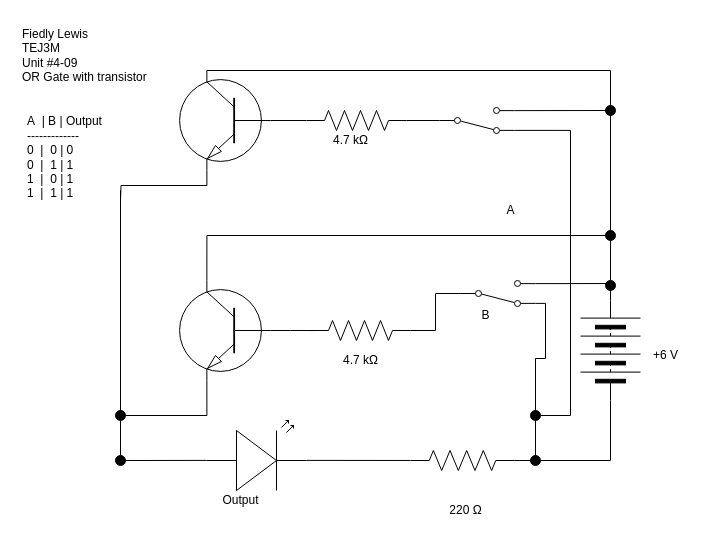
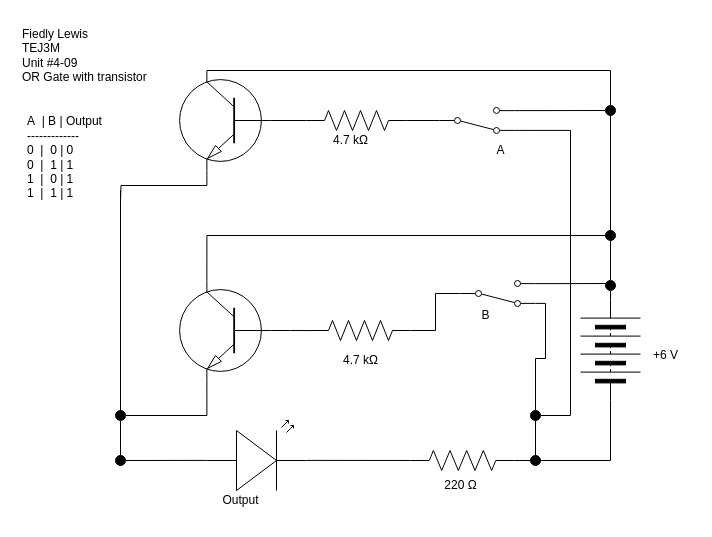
  <mxCell id="0" />
  <mxCell id="1" parent="0" />
  <mxCell id="2" value="Fiedly Lewis&lt;br&gt;TEJ3M&lt;br&gt;Unit #4-09&lt;br&gt;OR Gate with transistor" style="text;html=1;align=left;verticalAlign=middle;resizable=0;points=[];autosize=1;strokeColor=none;fillColor=none;" parent="1" vertex="1"><mxGeometry x="20" y="20" width="150" height="70" as="geometry" /></mxCell>
  <mxCell id="3" value="+6 V" style="text;html=1;align=center;verticalAlign=middle;resizable=0;points=[];autosize=1;strokeColor=none;fillColor=none;" parent="1" vertex="1"><mxGeometry x="640" y="340" width="50" height="30" as="geometry" /></mxCell>
- <mxCell id="4" value="220 Ω" style="text;html=1;align=center;verticalAlign=middle;resizable=0;points=[];autosize=1;strokeColor=none;fillColor=none;" parent="1" vertex="1"><mxGeometry x="435" y="495" width="60" height="30" as="geometry" /></mxCell>
+ <mxCell id="4" value="220 Ω" style="text;html=1;align=center;verticalAlign=middle;resizable=0;points=[];autosize=1;strokeColor=none;fillColor=none;" parent="1" vertex="1"><mxGeometry x="430" y="470" width="60" height="30" as="geometry" /></mxCell>
  <mxCell id="5" value="A&amp;nbsp; | B | Output&lt;br&gt;-------------&lt;br&gt;&lt;div style=&quot;&quot;&gt;&lt;span style=&quot;background-color: initial;&quot;&gt;0&amp;nbsp; |&amp;nbsp; 0 | 0&lt;/span&gt;&lt;/div&gt;0&amp;nbsp; |&amp;nbsp; 1 | 1&lt;br&gt;1&amp;nbsp; |&amp;nbsp; 0 | 1&lt;br&gt;1&amp;nbsp; |&amp;nbsp; 1 | 1&amp;nbsp;" style="text;html=1;align=left;verticalAlign=middle;resizable=0;points=[];autosize=1;strokeColor=none;fillColor=none;" parent="1" vertex="1"><mxGeometry x="25" y="107" width="100" height="100" as="geometry" /></mxCell>
  <mxCell id="6" style="edgeStyle=orthogonalEdgeStyle;html=1;exitX=0;exitY=0.5;exitDx=0;exitDy=0;exitPerimeter=0;entryX=0.027;entryY=0.503;entryDx=0;entryDy=0;entryPerimeter=0;rounded=0;endArrow=none;endFill=0;" parent="1" source="9" target="15" edge="1"><mxGeometry relative="1" as="geometry" /></mxCell>
  <mxCell id="7" style="edgeStyle=orthogonalEdgeStyle;html=1;exitX=0.7;exitY=1;exitDx=0;exitDy=0;exitPerimeter=0;entryX=1;entryY=0.5;entryDx=0;entryDy=0;endArrow=none;endFill=0;rounded=0;" edge="1" parent="1" source="9" target="49"><mxGeometry relative="1" as="geometry" /></mxCell>
  <mxCell id="8" style="edgeStyle=orthogonalEdgeStyle;rounded=0;html=1;exitX=0.7;exitY=0;exitDx=0;exitDy=0;exitPerimeter=0;entryX=0;entryY=0.5;entryDx=0;entryDy=0;endArrow=none;endFill=0;" edge="1" parent="1" source="9" target="51"><mxGeometry relative="1" as="geometry" /></mxCell>
  <mxCell id="9" value="" style="verticalLabelPosition=bottom;shadow=0;dashed=0;align=center;html=1;verticalAlign=top;shape=mxgraph.electrical.transistors.npn_transistor_1;flipV=0;flipH=1;" parent="1" vertex="1"><mxGeometry x="177.05" y="280" width="95" height="100" as="geometry" /></mxCell>
  <mxCell id="10" style="edgeStyle=none;html=1;exitX=1;exitY=0.57;exitDx=0;exitDy=0;exitPerimeter=0;endArrow=none;endFill=0;" parent="1" source="12" target="13" edge="1"><mxGeometry relative="1" as="geometry" /></mxCell>
  <mxCell id="11" style="edgeStyle=none;html=1;exitX=0;exitY=0.57;exitDx=0;exitDy=0;exitPerimeter=0;endArrow=none;endFill=0;startArrow=none;" edge="1" parent="1" source="47"><mxGeometry relative="1" as="geometry"><mxPoint x="120" y="460" as="targetPoint" /></mxGeometry></mxCell>
  <mxCell id="12" value="" style="verticalLabelPosition=bottom;shadow=0;dashed=0;align=center;html=1;verticalAlign=top;shape=mxgraph.electrical.opto_electronics.led_2;pointerEvents=1;" parent="1" vertex="1"><mxGeometry x="206" y="420" width="100" height="70" as="geometry" /></mxCell>
  <mxCell id="13" value="" style="pointerEvents=1;verticalLabelPosition=bottom;shadow=0;dashed=0;align=center;html=1;verticalAlign=top;shape=mxgraph.electrical.resistors.resistor_2;" parent="1" vertex="1"><mxGeometry x="410" y="450" width="104" height="20" as="geometry" /></mxCell>
  <mxCell id="14" style="edgeStyle=orthogonalEdgeStyle;html=1;exitX=1;exitY=0.5;exitDx=0;exitDy=0;exitPerimeter=0;entryX=0;entryY=0.5;entryDx=0;entryDy=0;endArrow=none;endFill=0;rounded=0;" parent="1" source="15" target="18" edge="1"><mxGeometry relative="1" as="geometry" /></mxCell>
  <mxCell id="15" value="" style="pointerEvents=1;verticalLabelPosition=bottom;shadow=0;dashed=0;align=center;html=1;verticalAlign=top;shape=mxgraph.electrical.resistors.resistor_2;" parent="1" vertex="1"><mxGeometry x="310" y="320" width="100" height="20" as="geometry" /></mxCell>
  <mxCell id="16" style="edgeStyle=orthogonalEdgeStyle;rounded=0;html=1;exitX=1;exitY=0.88;exitDx=0;exitDy=0;endArrow=none;endFill=0;startArrow=none;" parent="1" source="30" edge="1"><mxGeometry relative="1" as="geometry"><mxPoint x="535" y="460" as="targetPoint" /><Array as="points"><mxPoint x="535" y="418" /></Array></mxGeometry></mxCell>
  <mxCell id="17" style="edgeStyle=orthogonalEdgeStyle;rounded=0;html=1;exitX=1;exitY=0.12;exitDx=0;exitDy=0;endArrow=none;endFill=0;" parent="1" source="18" edge="1"><mxGeometry relative="1" as="geometry"><mxPoint x="610" y="283" as="targetPoint" /></mxGeometry></mxCell>
  <mxCell id="18" value="" style="shape=mxgraph.electrical.electro-mechanical.twoWaySwitch;aspect=fixed;elSwitchState=2;flipH=0;flipV=1;" parent="1" vertex="1"><mxGeometry x="460" y="280" width="75" height="26" as="geometry" /></mxCell>
  <mxCell id="19" style="edgeStyle=orthogonalEdgeStyle;rounded=0;html=1;exitX=0;exitY=0.5;exitDx=0;exitDy=0;entryX=1;entryY=0.5;entryDx=0;entryDy=0;entryPerimeter=0;endArrow=none;endFill=0;startArrow=none;" parent="1" source="23" target="13" edge="1"><mxGeometry relative="1" as="geometry" /></mxCell>
  <mxCell id="20" style="edgeStyle=orthogonalEdgeStyle;rounded=0;html=1;exitX=1;exitY=0.5;exitDx=0;exitDy=0;entryX=0.5;entryY=1;entryDx=0;entryDy=0;endArrow=none;endFill=0;" parent="1" source="21" target="25" edge="1"><mxGeometry relative="1" as="geometry" /></mxCell>
  <mxCell id="21" value="" style="pointerEvents=1;verticalLabelPosition=bottom;shadow=0;dashed=0;align=center;html=1;verticalAlign=top;shape=mxgraph.electrical.miscellaneous.batteryStack;direction=south;rotation=-180;" parent="1" vertex="1"><mxGeometry x="580" y="300" width="60" height="100" as="geometry" /></mxCell>
  <mxCell id="22" value="" style="edgeStyle=orthogonalEdgeStyle;rounded=0;html=1;exitX=0;exitY=0.5;exitDx=0;exitDy=0;entryX=1;entryY=0.5;entryDx=0;entryDy=0;entryPerimeter=0;endArrow=none;endFill=0;" parent="1" source="21" target="23" edge="1"><mxGeometry relative="1" as="geometry"><mxPoint x="610" y="400" as="sourcePoint" /><mxPoint x="514" y="460" as="targetPoint" /></mxGeometry></mxCell>
  <mxCell id="23" value="" style="ellipse;whiteSpace=wrap;html=1;aspect=fixed;strokeColor=#000000;fillColor=#000000;" parent="1" vertex="1"><mxGeometry x="530" y="455" width="10" height="10" as="geometry" /></mxCell>
  <mxCell id="24" style="edgeStyle=none;rounded=0;html=1;exitX=0.5;exitY=0;exitDx=0;exitDy=0;endArrow=none;endFill=0;startArrow=none;" parent="1" source="42" edge="1"><mxGeometry relative="1" as="geometry"><mxPoint x="610" y="70" as="targetPoint" /></mxGeometry></mxCell>
  <mxCell id="25" value="" style="ellipse;whiteSpace=wrap;html=1;aspect=fixed;strokeColor=#000000;fillColor=#000000;" parent="1" vertex="1"><mxGeometry x="605" y="280" width="10" height="10" as="geometry" /></mxCell>
  <mxCell id="26" value="4.7 kΩ" style="text;html=1;align=center;verticalAlign=middle;resizable=0;points=[];autosize=1;strokeColor=none;fillColor=none;" parent="1" vertex="1"><mxGeometry x="330" y="345" width="60" height="30" as="geometry" /></mxCell>
  <mxCell id="27" value="Output" style="text;html=1;align=center;verticalAlign=middle;resizable=0;points=[];autosize=1;strokeColor=none;fillColor=none;" parent="1" vertex="1"><mxGeometry x="210" y="485" width="60" height="30" as="geometry" /></mxCell>
  <mxCell id="28" value="B" style="text;html=1;align=center;verticalAlign=middle;resizable=0;points=[];autosize=1;strokeColor=none;fillColor=none;" parent="1" vertex="1"><mxGeometry x="470" y="300" width="30" height="30" as="geometry" /></mxCell>
  <mxCell id="29" value="" style="edgeStyle=orthogonalEdgeStyle;rounded=0;html=1;exitX=1;exitY=0.88;exitDx=0;exitDy=0;endArrow=none;endFill=0;" parent="1" source="18" target="30" edge="1"><mxGeometry relative="1" as="geometry"><mxPoint x="535" y="460" as="targetPoint" /><mxPoint x="535" y="302.88" as="sourcePoint" /></mxGeometry></mxCell>
  <mxCell id="30" value="" style="ellipse;whiteSpace=wrap;html=1;aspect=fixed;strokeColor=#000000;fillColor=#000000;" parent="1" vertex="1"><mxGeometry x="530" y="410" width="10" height="10" as="geometry" /></mxCell>
  <mxCell id="31" style="edgeStyle=none;rounded=0;html=1;exitX=0;exitY=0.5;exitDx=0;exitDy=0;exitPerimeter=0;entryX=0;entryY=0.5;entryDx=0;entryDy=0;entryPerimeter=0;endArrow=none;endFill=0;" parent="1" source="34" target="36" edge="1"><mxGeometry relative="1" as="geometry" /></mxCell>
  <mxCell id="32" style="edgeStyle=none;rounded=0;html=1;exitX=0.7;exitY=0;exitDx=0;exitDy=0;exitPerimeter=0;endArrow=none;endFill=0;" parent="1" source="34" edge="1"><mxGeometry relative="1" as="geometry"><mxPoint x="610" y="70" as="targetPoint" /></mxGeometry></mxCell>
  <mxCell id="33" style="edgeStyle=orthogonalEdgeStyle;rounded=0;html=1;exitX=0.7;exitY=1;exitDx=0;exitDy=0;exitPerimeter=0;endArrow=none;endFill=0;" edge="1" parent="1" source="34"><mxGeometry relative="1" as="geometry"><mxPoint x="120" y="200" as="targetPoint" /></mxGeometry></mxCell>
  <mxCell id="34" value="" style="verticalLabelPosition=bottom;shadow=0;dashed=0;align=center;html=1;verticalAlign=top;shape=mxgraph.electrical.transistors.npn_transistor_1;flipV=0;flipH=1;" parent="1" vertex="1"><mxGeometry x="177.05" y="70" width="95" height="100" as="geometry" /></mxCell>
  <mxCell id="35" style="edgeStyle=none;rounded=0;html=1;exitX=1;exitY=0.5;exitDx=0;exitDy=0;exitPerimeter=0;entryX=0;entryY=0.5;entryDx=0;entryDy=0;endArrow=none;endFill=0;" parent="1" source="36" target="39" edge="1"><mxGeometry relative="1" as="geometry" /></mxCell>
  <mxCell id="36" value="" style="pointerEvents=1;verticalLabelPosition=bottom;shadow=0;dashed=0;align=center;html=1;verticalAlign=top;shape=mxgraph.electrical.resistors.resistor_2;" parent="1" vertex="1"><mxGeometry x="306" y="110" width="100" height="20" as="geometry" /></mxCell>
  <mxCell id="37" style="edgeStyle=none;rounded=0;html=1;exitX=1;exitY=0.12;exitDx=0;exitDy=0;entryX=0;entryY=0.5;entryDx=0;entryDy=0;endArrow=none;endFill=0;" parent="1" source="39" target="42" edge="1"><mxGeometry relative="1" as="geometry" /></mxCell>
  <mxCell id="38" style="edgeStyle=orthogonalEdgeStyle;rounded=0;html=1;exitX=1;exitY=0.88;exitDx=0;exitDy=0;entryX=1;entryY=0.5;entryDx=0;entryDy=0;endArrow=none;endFill=0;" parent="1" source="39" target="30" edge="1"><mxGeometry relative="1" as="geometry"><Array as="points"><mxPoint x="570" y="130" /><mxPoint x="570" y="415" /></Array></mxGeometry></mxCell>
  <mxCell id="39" value="" style="shape=mxgraph.electrical.electro-mechanical.twoWaySwitch;aspect=fixed;elSwitchState=2;flipH=0;flipV=1;" parent="1" vertex="1"><mxGeometry x="439" y="107" width="75" height="26" as="geometry" /></mxCell>
  <mxCell id="40" value="" style="ellipse;whiteSpace=wrap;html=1;aspect=fixed;strokeColor=#000000;fillColor=#000000;" parent="1" vertex="1"><mxGeometry x="615" y="290" as="geometry" /></mxCell>
  <mxCell id="41" value="" style="edgeStyle=none;rounded=0;html=1;exitX=0.5;exitY=0;exitDx=0;exitDy=0;endArrow=none;endFill=0;startArrow=none;" parent="1" source="51" target="42" edge="1"><mxGeometry relative="1" as="geometry"><mxPoint x="610" y="70" as="targetPoint" /><mxPoint x="610" y="280" as="sourcePoint" /></mxGeometry></mxCell>
  <mxCell id="42" value="" style="ellipse;whiteSpace=wrap;html=1;aspect=fixed;strokeColor=#000000;fillColor=#000000;" parent="1" vertex="1"><mxGeometry x="605" y="105" width="10" height="10" as="geometry" /></mxCell>
- <mxCell id="43" value="A" style="text;html=1;align=center;verticalAlign=middle;resizable=0;points=[];autosize=1;strokeColor=none;fillColor=none;" parent="1" vertex="1"><mxGeometry x="495" y="195" width="30" height="30" as="geometry" /></mxCell>
+ <mxCell id="43" value="A" style="text;html=1;align=center;verticalAlign=middle;resizable=0;points=[];autosize=1;strokeColor=none;fillColor=none;" parent="1" vertex="1"><mxGeometry x="485" y="135" width="30" height="30" as="geometry" /></mxCell>
  <mxCell id="44" value="4.7 kΩ" style="text;html=1;align=center;verticalAlign=middle;resizable=0;points=[];autosize=1;strokeColor=none;fillColor=none;" parent="1" vertex="1"><mxGeometry x="320" y="125" width="60" height="30" as="geometry" /></mxCell>
  <mxCell id="45" value="" style="edgeStyle=none;html=1;exitX=0;exitY=0.57;exitDx=0;exitDy=0;exitPerimeter=0;endArrow=none;endFill=0;" edge="1" parent="1" source="12" target="47"><mxGeometry relative="1" as="geometry"><mxPoint x="120" y="460" as="targetPoint" /><mxPoint x="206" y="459.9" as="sourcePoint" /></mxGeometry></mxCell>
  <mxCell id="46" style="edgeStyle=none;html=1;exitX=0.5;exitY=0;exitDx=0;exitDy=0;endArrow=none;endFill=0;startArrow=none;" edge="1" parent="1" source="49"><mxGeometry relative="1" as="geometry"><mxPoint x="120" y="190" as="targetPoint" /></mxGeometry></mxCell>
  <mxCell id="47" value="" style="ellipse;whiteSpace=wrap;html=1;aspect=fixed;strokeColor=#000000;fillColor=#000000;" vertex="1" parent="1"><mxGeometry x="115" y="455" width="10" height="10" as="geometry" /></mxCell>
  <mxCell id="48" value="" style="edgeStyle=none;html=1;exitX=0.5;exitY=0;exitDx=0;exitDy=0;endArrow=none;endFill=0;" edge="1" parent="1" source="47" target="49"><mxGeometry relative="1" as="geometry"><mxPoint x="120" y="190" as="targetPoint" /><mxPoint x="120" y="455" as="sourcePoint" /></mxGeometry></mxCell>
  <mxCell id="49" value="" style="ellipse;whiteSpace=wrap;html=1;aspect=fixed;strokeColor=#000000;fillColor=#000000;" vertex="1" parent="1"><mxGeometry x="115" y="410" width="10" height="10" as="geometry" /></mxCell>
  <mxCell id="50" value="" style="edgeStyle=none;rounded=0;html=1;exitX=0.5;exitY=0;exitDx=0;exitDy=0;endArrow=none;endFill=0;" edge="1" parent="1" source="25" target="51"><mxGeometry relative="1" as="geometry"><mxPoint x="610" y="115" as="targetPoint" /><mxPoint x="610" y="280" as="sourcePoint" /></mxGeometry></mxCell>
  <mxCell id="51" value="" style="ellipse;whiteSpace=wrap;html=1;aspect=fixed;strokeColor=#000000;fillColor=#000000;" vertex="1" parent="1"><mxGeometry x="605" y="230" width="10" height="10" as="geometry" /></mxCell>
